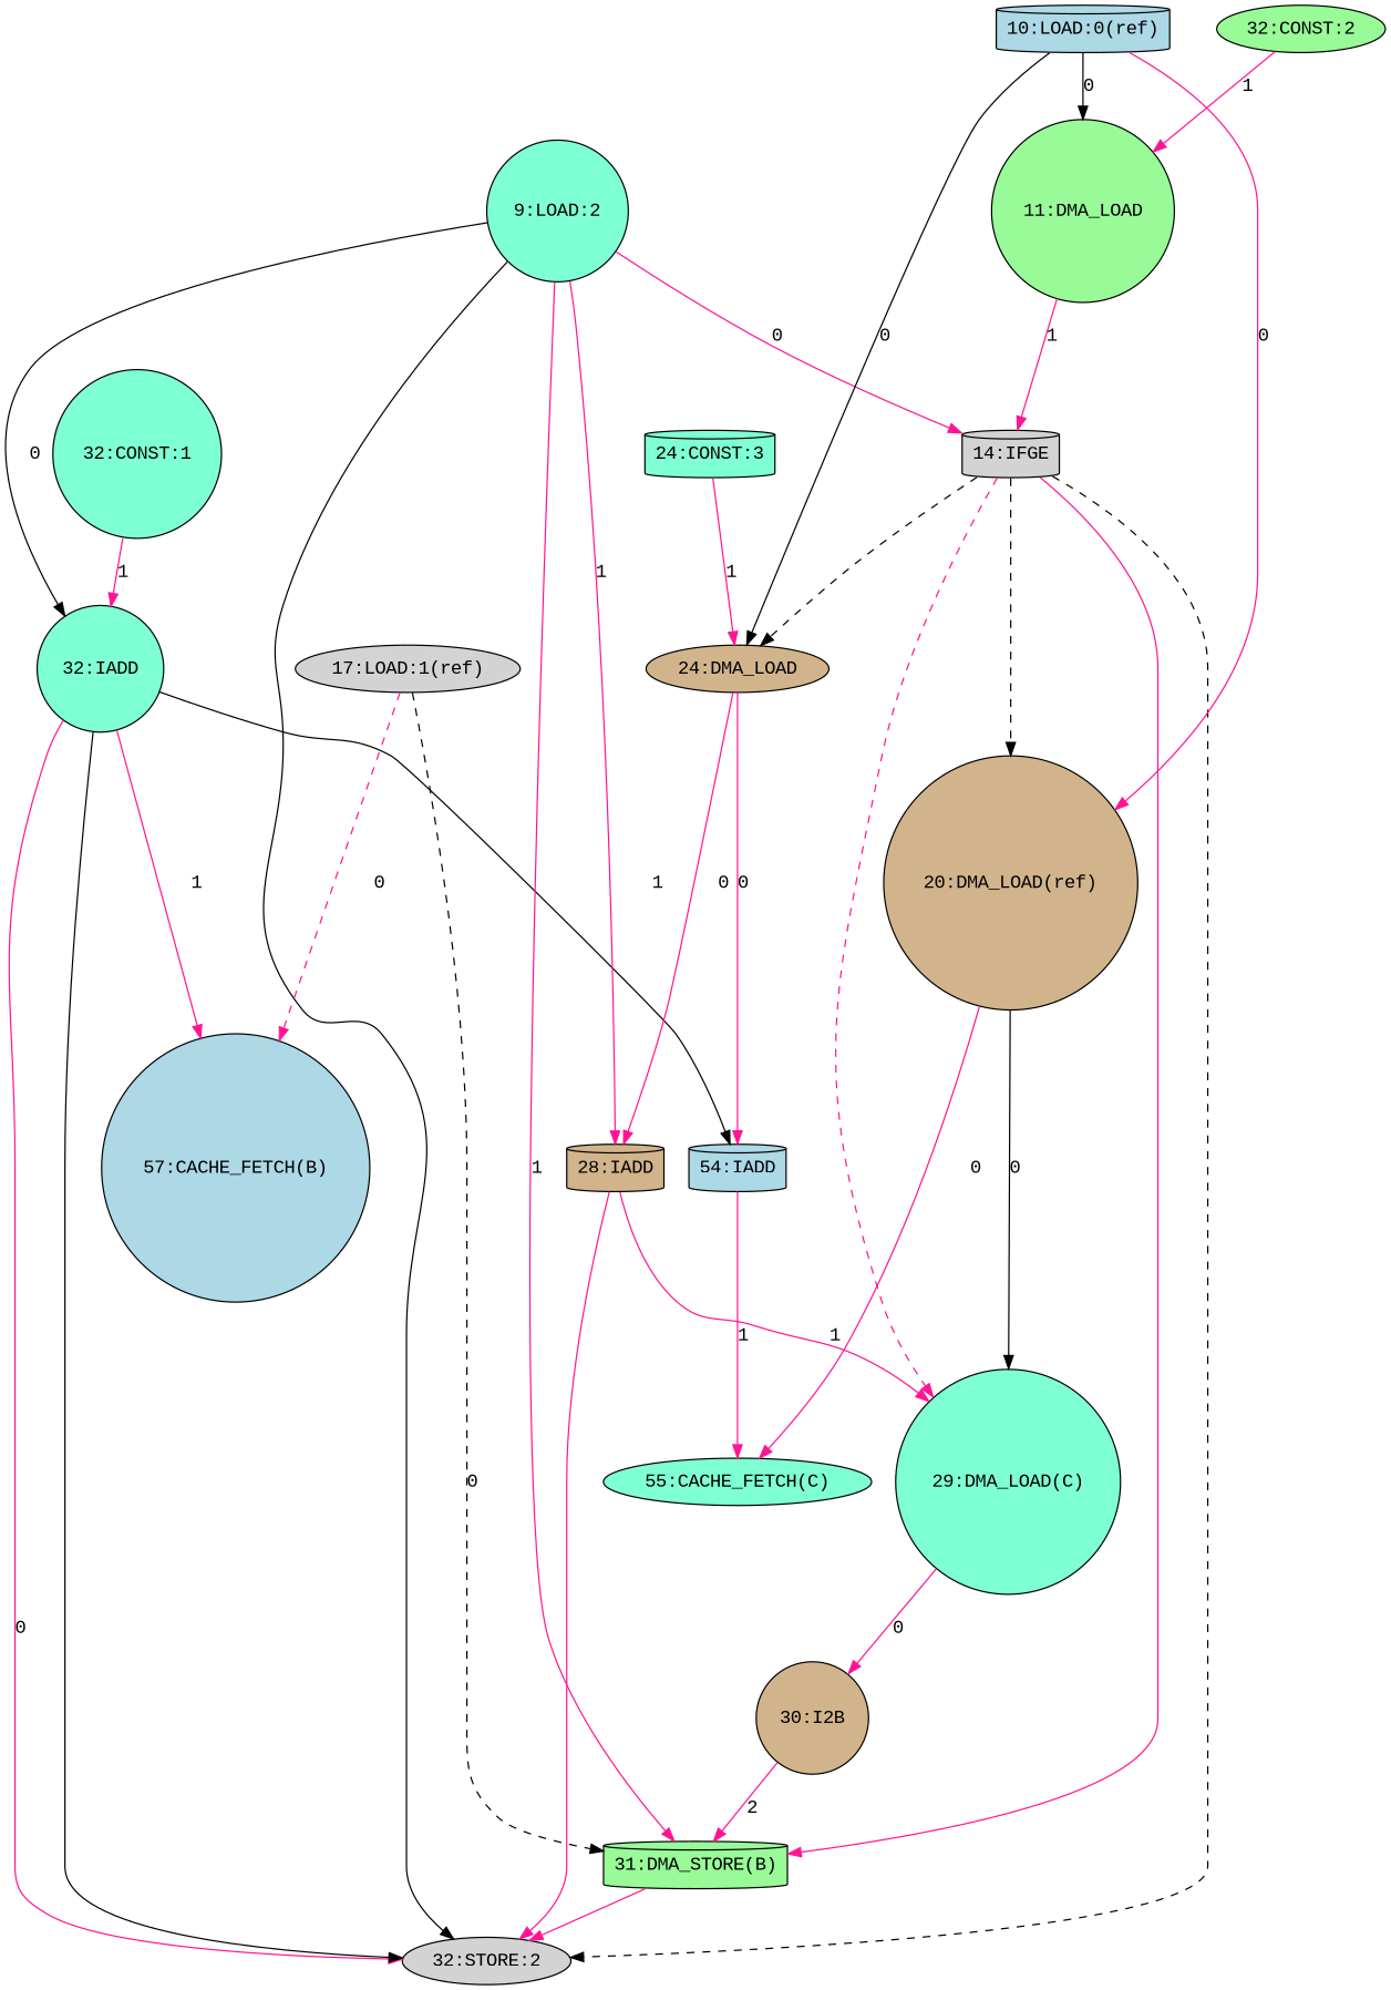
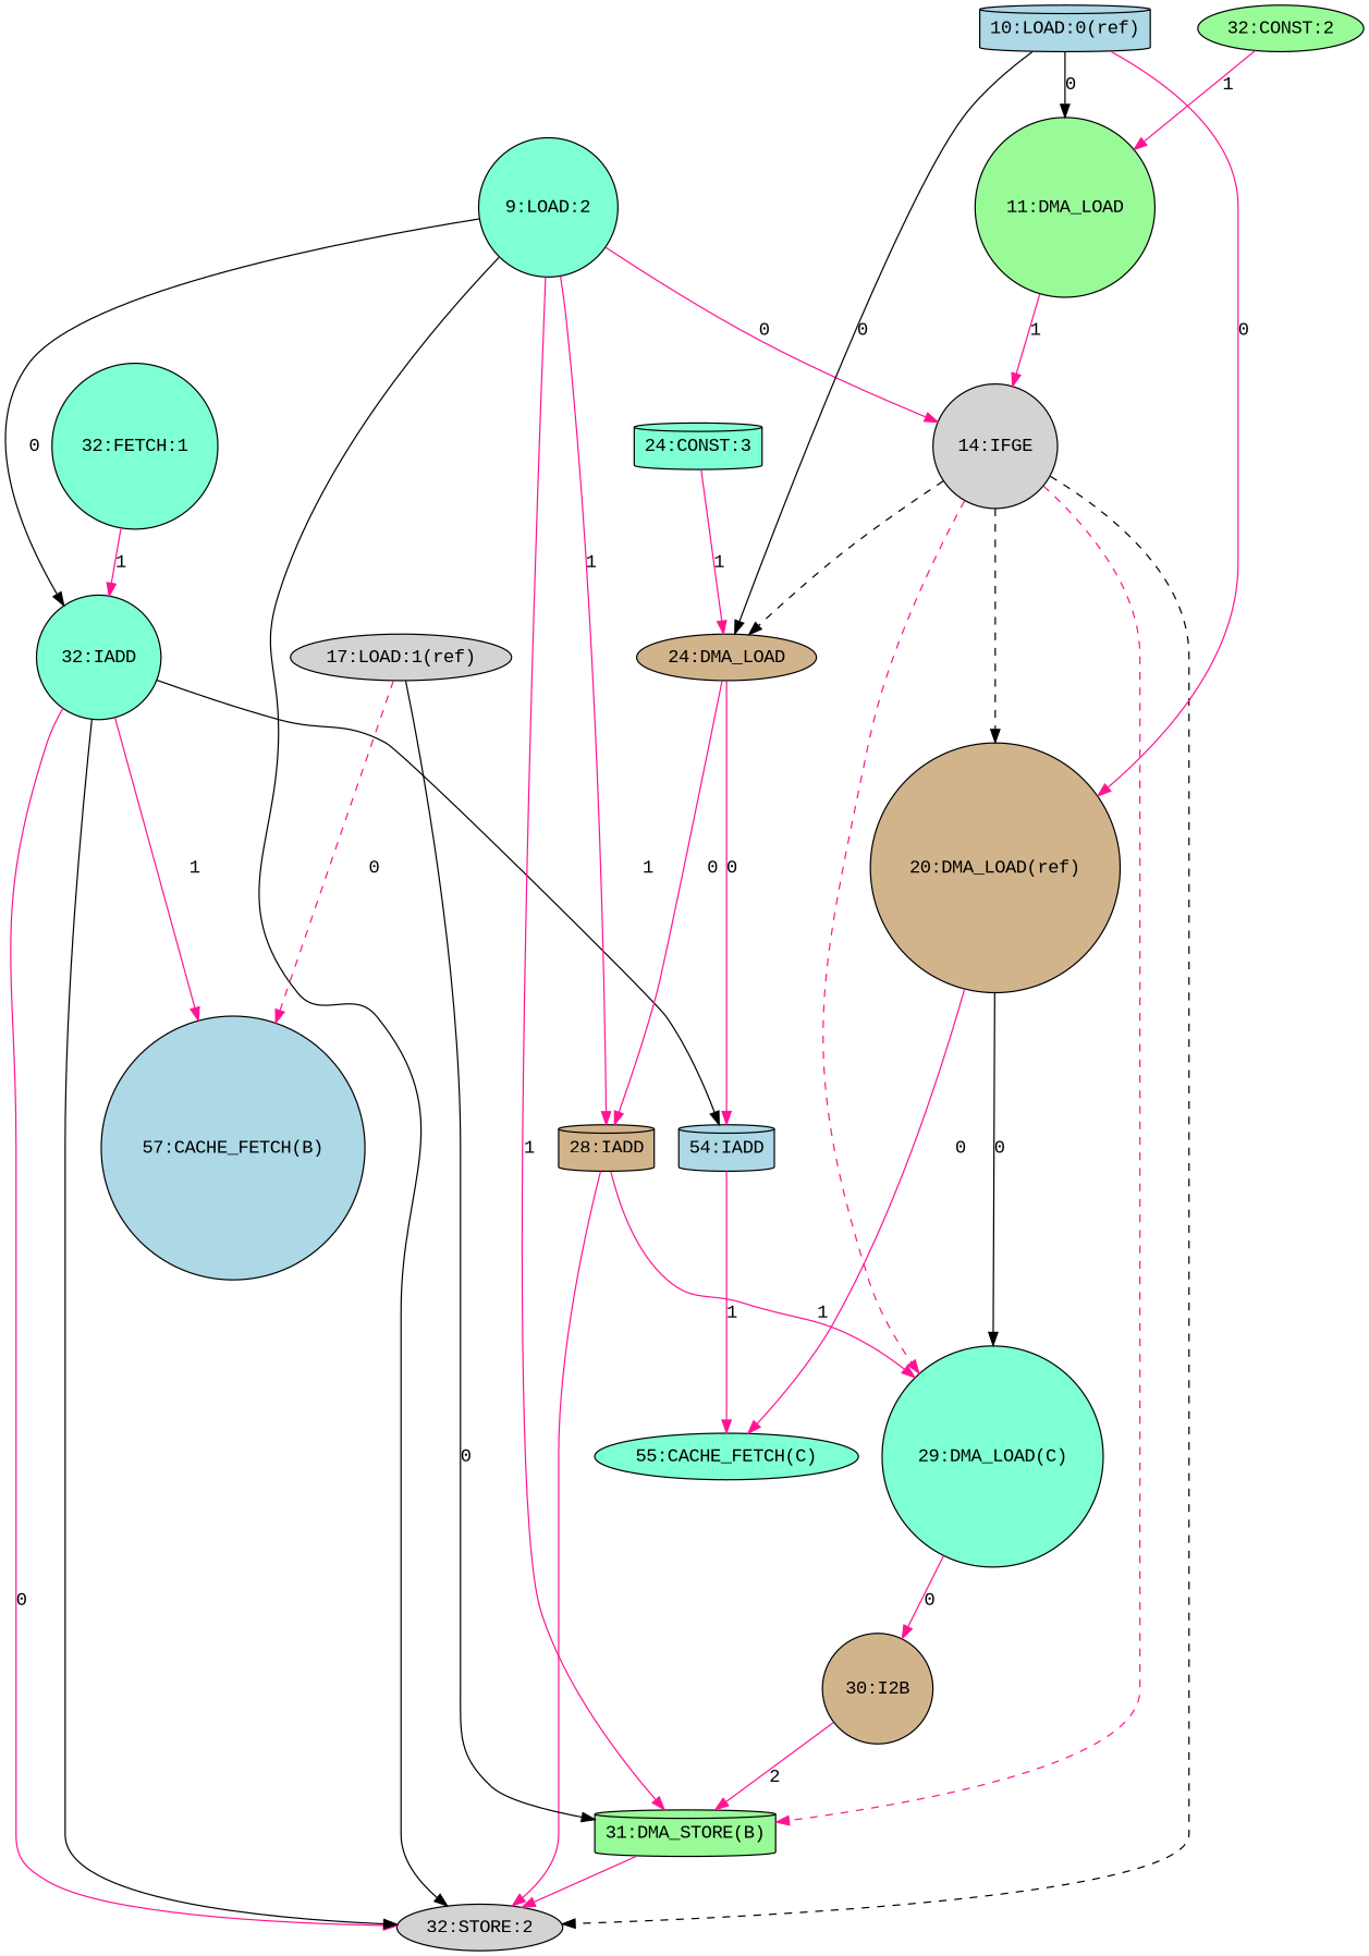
  digraph {
    fontname="Liberation Mono"
    node [fillcolor=aquamarine fontname="Liberation Mono" shape=circle style=filled]
    edge [color=deeppink fontname="Liberation Mono"]
    "32:STORE:2" [fillcolor=lightgrey shape=ellipse]
    "32:IADD"
    "57:CACHE_FETCH(B)" [fillcolor=lightblue]
    "54:IADD" [fillcolor=lightblue shape=cylinder]
    "55:CACHE_FETCH(C)" [shape=ellipse]
    "9:LOAD:2"
-   "14:IFGE" [fillcolor=lightgrey shape=cylinder]
+   "14:IFGE" [fillcolor=lightgrey]
    "28:IADD" [fillcolor=tan shape=cylinder]
    "31:DMA_STORE(B)" [fillcolor=palegreen shape=cylinder]
    "24:DMA_LOAD" [fillcolor=tan shape=ellipse]
    "20:DMA_LOAD(ref)" [fillcolor=tan]
    "29:DMA_LOAD(C)"
    "30:I2B" [fillcolor=tan]
    "11:DMA_LOAD" [fillcolor=palegreen]
    "17:LOAD:1(ref)" [fillcolor=lightgrey shape=ellipse]
-   "32:CONST:1"
+   "32:CONST:1" [label="32:FETCH:1"]
    "10:LOAD:0(ref)" [fillcolor=lightblue shape=cylinder]
    "32:CONST:2" [fillcolor=palegreen shape=ellipse]
    "24:CONST:3" [shape=cylinder]
    "32:IADD" -> "32:STORE:2" [label=0]
    "32:IADD" -> "32:STORE:2" [color=black]
    "32:IADD" -> "57:CACHE_FETCH(B)" [label=1]
    "32:IADD" -> "54:IADD" [color=black label=1]
    "54:IADD" -> "55:CACHE_FETCH(C)" [label=1]
    "9:LOAD:2" -> "32:STORE:2" [color=black]
    "9:LOAD:2" -> "32:IADD" [color=black label=0]
    "9:LOAD:2" -> "14:IFGE" [label=0]
    "9:LOAD:2" -> "28:IADD" [label=1]
    "9:LOAD:2" -> "31:DMA_STORE(B)" [label=1]
    "14:IFGE" -> "32:STORE:2" [color=black style=dashed]
-   "14:IFGE" -> "31:DMA_STORE(B)" [style=solid]
+   "14:IFGE" -> "31:DMA_STORE(B)" [style=dashed]
    "14:IFGE" -> "24:DMA_LOAD" [color=black style=dashed]
    "14:IFGE" -> "20:DMA_LOAD(ref)" [color=black style=dashed]
    "14:IFGE" -> "29:DMA_LOAD(C)" [style=dashed]
    "28:IADD" -> "32:STORE:2"
    "28:IADD" -> "29:DMA_LOAD(C)" [label=1]
    "31:DMA_STORE(B)" -> "32:STORE:2"
    "24:DMA_LOAD" -> "54:IADD" [label=0]
    "24:DMA_LOAD" -> "28:IADD" [label=0]
    "20:DMA_LOAD(ref)" -> "55:CACHE_FETCH(C)" [label=0]
    "20:DMA_LOAD(ref)" -> "29:DMA_LOAD(C)" [color=black label=0]
    "29:DMA_LOAD(C)" -> "30:I2B" [label=0]
    "30:I2B" -> "31:DMA_STORE(B)" [label=2]
    "11:DMA_LOAD" -> "14:IFGE" [label=1]
    "17:LOAD:1(ref)" -> "57:CACHE_FETCH(B)" [label=0 style=dashed]
-   "17:LOAD:1(ref)" -> "31:DMA_STORE(B)" [color=black label=0 style=dashed]
+   "17:LOAD:1(ref)" -> "31:DMA_STORE(B)" [color=black label=0]
    "32:CONST:1" -> "32:IADD" [label=1]
    "10:LOAD:0(ref)" -> "24:DMA_LOAD" [color=black label=0]
    "10:LOAD:0(ref)" -> "20:DMA_LOAD(ref)" [label=0]
    "10:LOAD:0(ref)" -> "11:DMA_LOAD" [color=black label=0]
    "32:CONST:2" -> "11:DMA_LOAD" [label=1]
    "24:CONST:3" -> "24:DMA_LOAD" [label=1]
  }
